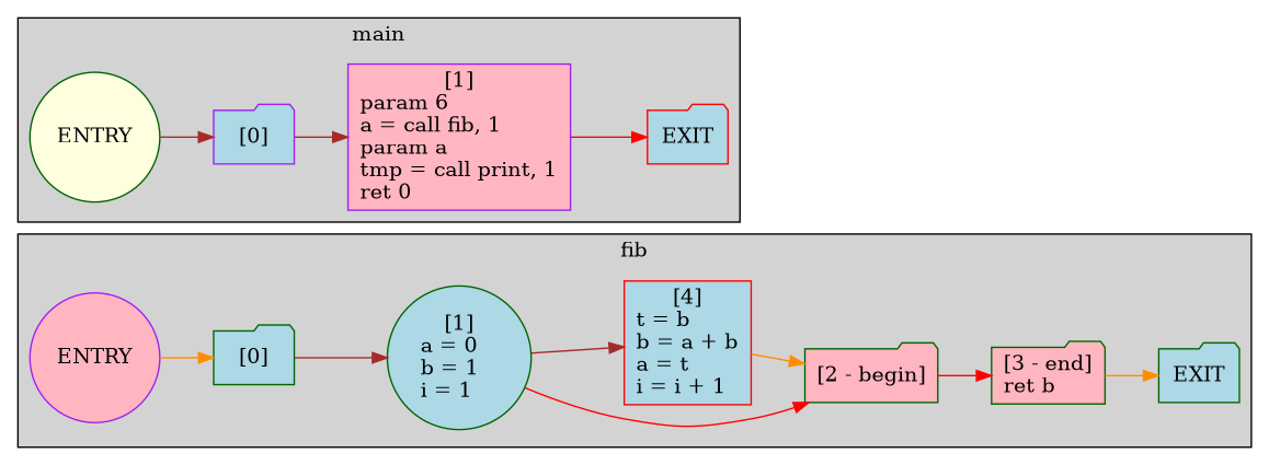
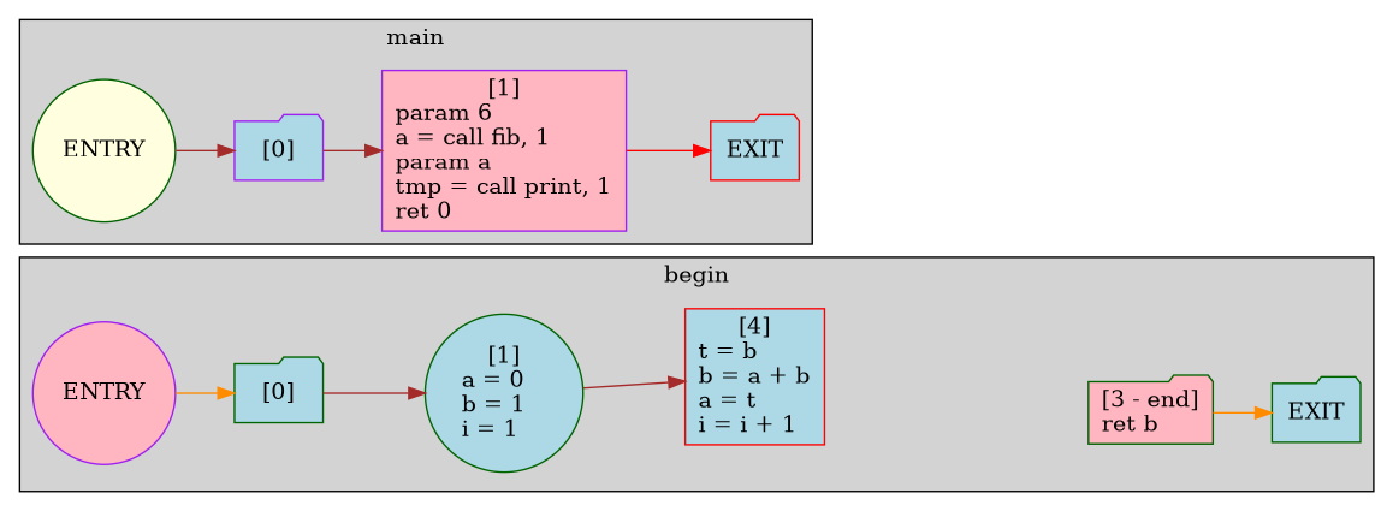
  digraph {
    rankdir=LR
    node [color=darkgreen fillcolor=lightblue shape=folder style=filled]
    edge [color=brown]
    n1 [color=purple fillcolor=lightpink label=ENTRY shape=circle]
    n2 [label="[0]\n"]
    n3 [label=EXIT]
    n4 [label="[1]\na = 0\lb = 1\li = 1\l" shape=circle]
-   n5 [fillcolor=lightpink label="[2 - begin]\n"]
    n6 [fillcolor=lightpink label="[3 - end]\nret b\l"]
    n7 [color=red label="[4]\nt = b\lb = a + b\la = t\li = i + 1\l" shape=box]
    n8 [fillcolor=lightyellow label=ENTRY shape=circle]
    n9 [color=purple label="[0]\n"]
    n10 [color=red label=EXIT]
    n11 [color=purple fillcolor=lightpink label="[1]\nparam 6\la = call fib, 1\lparam a\ltmp = call print, 1\lret 0\l" shape=box]
    subgraph cluster_1 {
-     label=fib
+     label=begin
      style=filled
      n1
      n2
      n3
      n4
-     n5
      n6
      n7
    }
    subgraph cluster_2 {
      label=main
      style=filled
      n8
      n9
      n10
      n11
    }
    n1 -> n2 [color=darkorange]
    n2 -> n4
-   n4 -> n5 [color=red]
    n4 -> n7
-   n5 -> n6 [color=red]
    n6 -> n3 [color=darkorange]
-   n7 -> n5 [color=darkorange]
    n8 -> n9
    n9 -> n11
    n11 -> n10 [color=red]
  }
